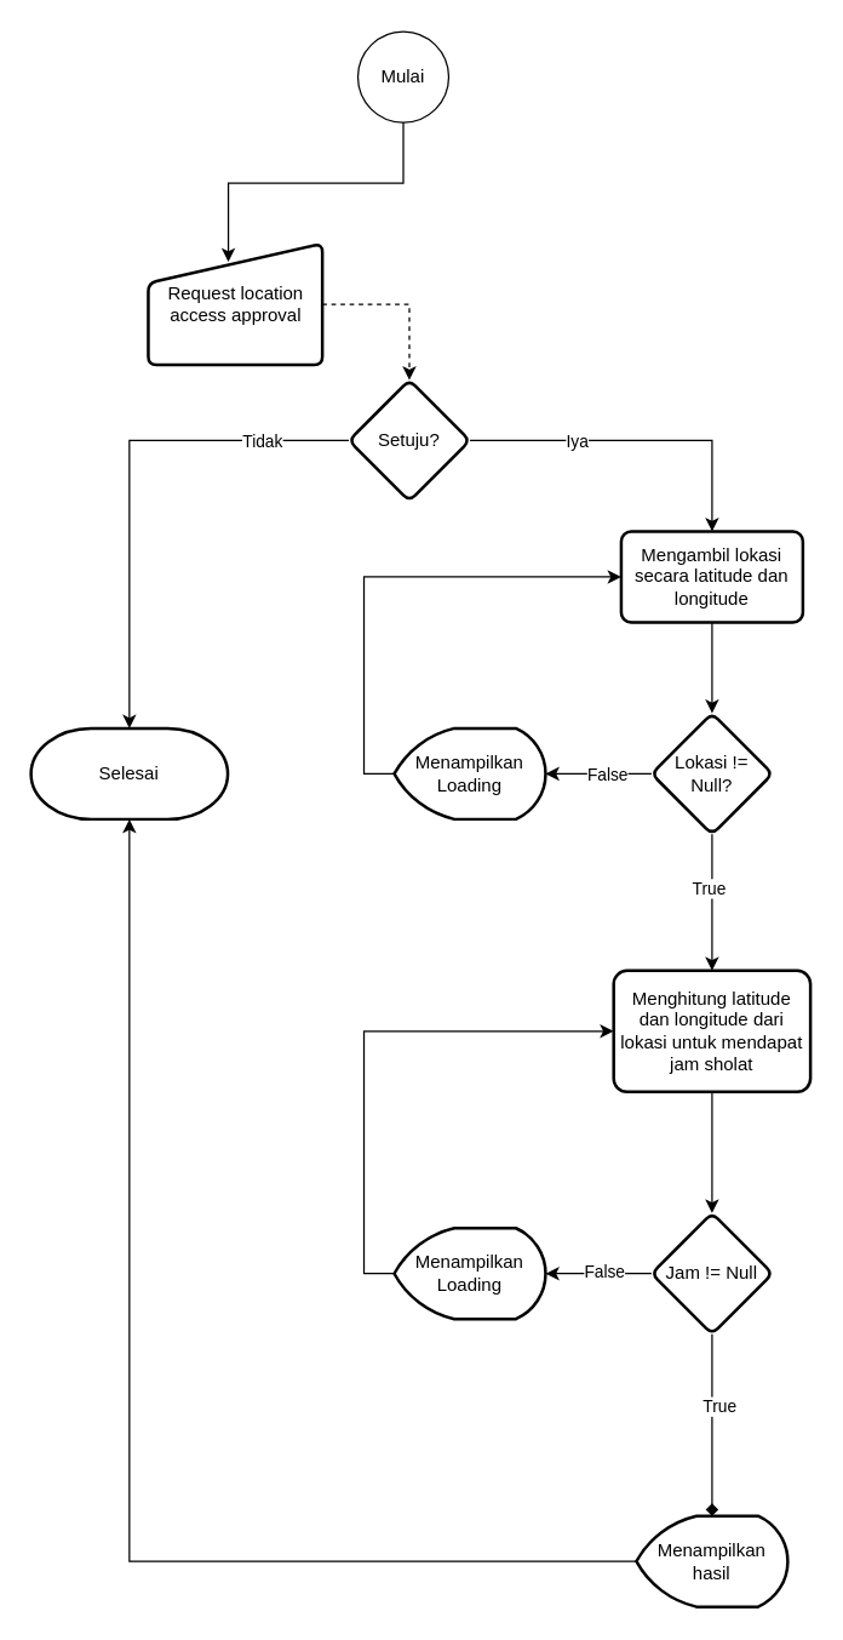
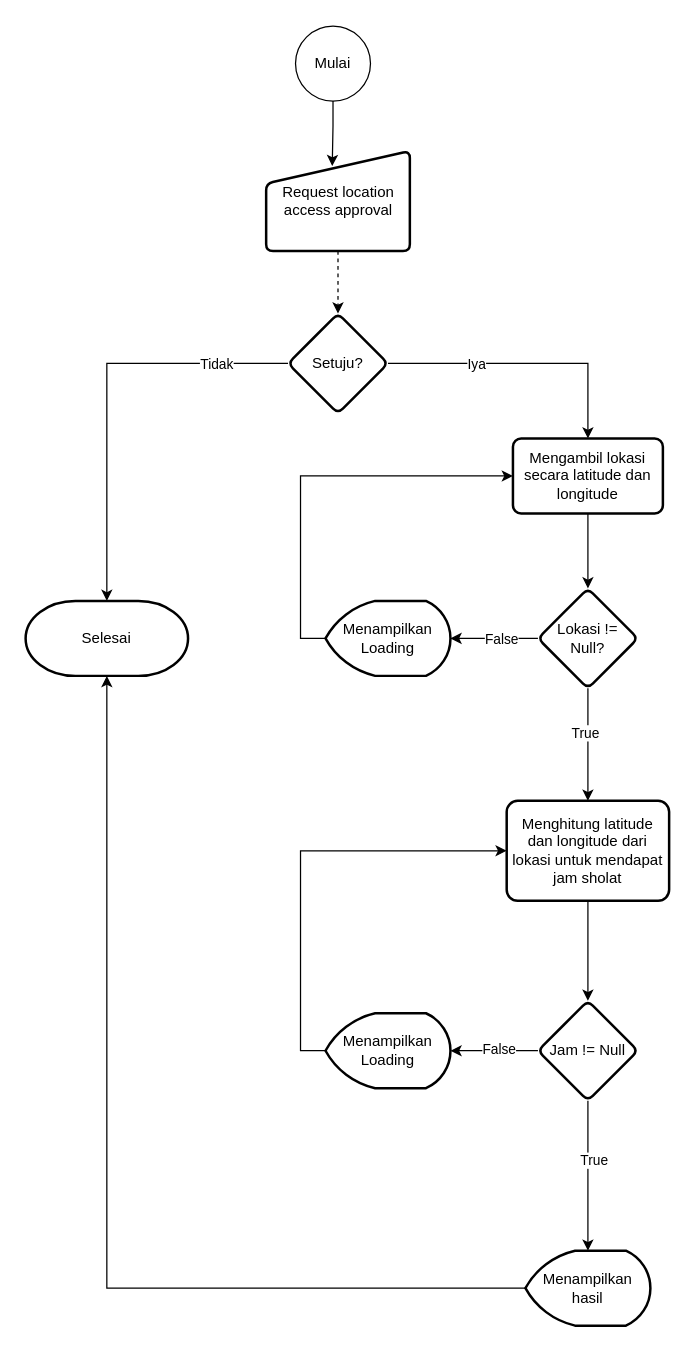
  <mxCell id="0" />
  <mxCell id="1" parent="0" />
  <mxCell id="2" style="edgeStyle=orthogonalEdgeStyle;rounded=0;orthogonalLoop=1;jettySize=auto;html=1;exitX=0.5;exitY=1;exitDx=0;exitDy=0;entryX=0.46;entryY=0.15;entryDx=0;entryDy=0;entryPerimeter=0;" edge="1" parent="1" source="3" target="5"><mxGeometry relative="1" as="geometry" /></mxCell>
  <mxCell id="3" value="Mulai" style="ellipse;whiteSpace=wrap;html=1;aspect=fixed;" vertex="1" parent="1"><mxGeometry x="236" y="20" width="60" height="60" as="geometry" /></mxCell>
  <mxCell id="4" value="" style="edgeStyle=orthogonalEdgeStyle;rounded=0;orthogonalLoop=1;jettySize=auto;html=1;dashed=1;" edge="1" parent="1" source="5" target="10"><mxGeometry relative="1" as="geometry" /></mxCell>
- <mxCell id="5" value="Request location access approval" style="html=1;strokeWidth=2;shape=manualInput;whiteSpace=wrap;rounded=1;size=26;arcSize=11;" vertex="1" parent="1"><mxGeometry x="97.5" y="160" width="115" height="80" as="geometry" /></mxCell>
+ <mxCell id="5" value="Request location access approval" style="html=1;strokeWidth=2;shape=manualInput;whiteSpace=wrap;rounded=1;size=26;arcSize=11;" vertex="1" parent="1"><mxGeometry x="212.5" y="120" width="115" height="80" as="geometry" /></mxCell>
  <mxCell id="6" style="edgeStyle=orthogonalEdgeStyle;rounded=0;orthogonalLoop=1;jettySize=auto;html=1;entryX=0.5;entryY=0;entryDx=0;entryDy=0;entryPerimeter=0;" edge="1" parent="1" source="10" target="11"><mxGeometry relative="1" as="geometry" /></mxCell>
  <mxCell id="7" value="Tidak" style="edgeLabel;html=1;align=center;verticalAlign=middle;resizable=0;points=[];" vertex="1" connectable="0" parent="6"><mxGeometry x="-0.749" y="1" relative="1" as="geometry"><mxPoint x="-16" y="-1" as="offset" /></mxGeometry></mxCell>
  <mxCell id="8" value="" style="edgeStyle=orthogonalEdgeStyle;rounded=0;orthogonalLoop=1;jettySize=auto;html=1;" edge="1" parent="1" source="10" target="13"><mxGeometry relative="1" as="geometry" /></mxCell>
  <mxCell id="9" value="Iya" style="edgeLabel;html=1;align=center;verticalAlign=middle;resizable=0;points=[];" vertex="1" connectable="0" parent="8"><mxGeometry x="-0.695" y="-3" relative="1" as="geometry"><mxPoint x="36" y="-3" as="offset" /></mxGeometry></mxCell>
  <mxCell id="10" value="Setuju?" style="rhombus;whiteSpace=wrap;html=1;strokeWidth=2;rounded=1;arcSize=11;" vertex="1" parent="1"><mxGeometry x="230" y="250" width="80" height="80" as="geometry" /></mxCell>
  <mxCell id="11" value="Selesai" style="strokeWidth=2;html=1;shape=mxgraph.flowchart.terminator;whiteSpace=wrap;" vertex="1" parent="1"><mxGeometry x="20" y="480" width="130" height="60" as="geometry" /></mxCell>
  <mxCell id="12" value="" style="edgeStyle=orthogonalEdgeStyle;rounded=0;orthogonalLoop=1;jettySize=auto;html=1;" edge="1" parent="1" source="13" target="18"><mxGeometry relative="1" as="geometry" /></mxCell>
  <mxCell id="13" value="Mengambil lokasi secara latitude dan longitude" style="whiteSpace=wrap;html=1;strokeWidth=2;rounded=1;arcSize=11;" vertex="1" parent="1"><mxGeometry x="410" y="350" width="120" height="60" as="geometry" /></mxCell>
  <mxCell id="14" style="edgeStyle=orthogonalEdgeStyle;rounded=0;orthogonalLoop=1;jettySize=auto;html=1;exitX=0;exitY=0.5;exitDx=0;exitDy=0;entryX=1;entryY=0.5;entryDx=0;entryDy=0;entryPerimeter=0;" edge="1" parent="1" source="18" target="20"><mxGeometry relative="1" as="geometry" /></mxCell>
  <mxCell id="15" value="False" style="edgeLabel;html=1;align=center;verticalAlign=middle;resizable=0;points=[];" vertex="1" connectable="0" parent="14"><mxGeometry x="-0.298" y="3" relative="1" as="geometry"><mxPoint x="-5" y="-3" as="offset" /></mxGeometry></mxCell>
  <mxCell id="16" value="" style="edgeStyle=orthogonalEdgeStyle;rounded=0;orthogonalLoop=1;jettySize=auto;html=1;" edge="1" parent="1" source="18" target="22"><mxGeometry relative="1" as="geometry" /></mxCell>
  <mxCell id="17" value="True" style="edgeLabel;html=1;align=center;verticalAlign=middle;resizable=0;points=[];" vertex="1" connectable="0" parent="16"><mxGeometry x="-0.222" y="-3" relative="1" as="geometry"><mxPoint as="offset" /></mxGeometry></mxCell>
  <mxCell id="18" value="Lokasi != Null?" style="rhombus;whiteSpace=wrap;html=1;strokeWidth=2;rounded=1;arcSize=11;" vertex="1" parent="1"><mxGeometry x="430" y="470" width="80" height="80" as="geometry" /></mxCell>
  <mxCell id="19" style="edgeStyle=orthogonalEdgeStyle;rounded=0;orthogonalLoop=1;jettySize=auto;html=1;entryX=0;entryY=0.5;entryDx=0;entryDy=0;exitX=0;exitY=0.5;exitDx=0;exitDy=0;exitPerimeter=0;" edge="1" parent="1" source="20" target="13"><mxGeometry relative="1" as="geometry" /></mxCell>
  <mxCell id="20" value="Menampilkan Loading" style="strokeWidth=2;html=1;shape=mxgraph.flowchart.display;whiteSpace=wrap;" vertex="1" parent="1"><mxGeometry x="260" y="480" width="100" height="60" as="geometry" /></mxCell>
  <mxCell id="21" value="" style="edgeStyle=orthogonalEdgeStyle;rounded=0;orthogonalLoop=1;jettySize=auto;html=1;" edge="1" parent="1" source="22" target="27"><mxGeometry relative="1" as="geometry" /></mxCell>
  <mxCell id="22" value="Menghitung latitude dan longitude dari lokasi untuk mendapat jam sholat" style="whiteSpace=wrap;html=1;strokeWidth=2;rounded=1;arcSize=11;" vertex="1" parent="1"><mxGeometry x="405" y="640" width="130" height="80" as="geometry" /></mxCell>
  <mxCell id="23" style="edgeStyle=orthogonalEdgeStyle;rounded=0;orthogonalLoop=1;jettySize=auto;html=1;entryX=1;entryY=0.5;entryDx=0;entryDy=0;entryPerimeter=0;" edge="1" parent="1" source="27" target="29"><mxGeometry relative="1" as="geometry" /></mxCell>
  <mxCell id="24" value="False" style="edgeLabel;html=1;align=center;verticalAlign=middle;resizable=0;points=[];" vertex="1" connectable="0" parent="23"><mxGeometry x="-0.086" y="-2" relative="1" as="geometry"><mxPoint as="offset" /></mxGeometry></mxCell>
- <mxCell id="25" style="edgeStyle=orthogonalEdgeStyle;rounded=0;orthogonalLoop=1;jettySize=auto;html=1;endArrow=diamond;" edge="1" parent="1" source="27" target="31"><mxGeometry relative="1" as="geometry" /></mxCell>
+ <mxCell id="25" style="edgeStyle=orthogonalEdgeStyle;rounded=0;orthogonalLoop=1;jettySize=auto;html=1;" edge="1" parent="1" source="27" target="31"><mxGeometry relative="1" as="geometry" /></mxCell>
  <mxCell id="26" value="True" style="edgeLabel;html=1;align=center;verticalAlign=middle;resizable=0;points=[];" vertex="1" connectable="0" parent="25"><mxGeometry x="-0.217" y="4" relative="1" as="geometry"><mxPoint as="offset" /></mxGeometry></mxCell>
  <mxCell id="27" value="Jam != Null" style="rhombus;whiteSpace=wrap;html=1;strokeWidth=2;rounded=1;arcSize=11;" vertex="1" parent="1"><mxGeometry x="430" y="800" width="80" height="80" as="geometry" /></mxCell>
  <mxCell id="28" style="edgeStyle=orthogonalEdgeStyle;rounded=0;orthogonalLoop=1;jettySize=auto;html=1;entryX=0;entryY=0.5;entryDx=0;entryDy=0;exitX=0;exitY=0.5;exitDx=0;exitDy=0;exitPerimeter=0;" edge="1" parent="1" source="29" target="22"><mxGeometry relative="1" as="geometry" /></mxCell>
  <mxCell id="29" value="Menampilkan Loading" style="strokeWidth=2;html=1;shape=mxgraph.flowchart.display;whiteSpace=wrap;" vertex="1" parent="1"><mxGeometry x="260" y="810" width="100" height="60" as="geometry" /></mxCell>
  <mxCell id="30" style="edgeStyle=orthogonalEdgeStyle;rounded=0;orthogonalLoop=1;jettySize=auto;html=1;entryX=0.5;entryY=1;entryDx=0;entryDy=0;entryPerimeter=0;" edge="1" parent="1" source="31" target="11"><mxGeometry relative="1" as="geometry" /></mxCell>
  <mxCell id="31" value="Menampilkan hasil" style="strokeWidth=2;html=1;shape=mxgraph.flowchart.display;whiteSpace=wrap;" vertex="1" parent="1"><mxGeometry x="420" y="1000" width="100" height="60" as="geometry" /></mxCell>
